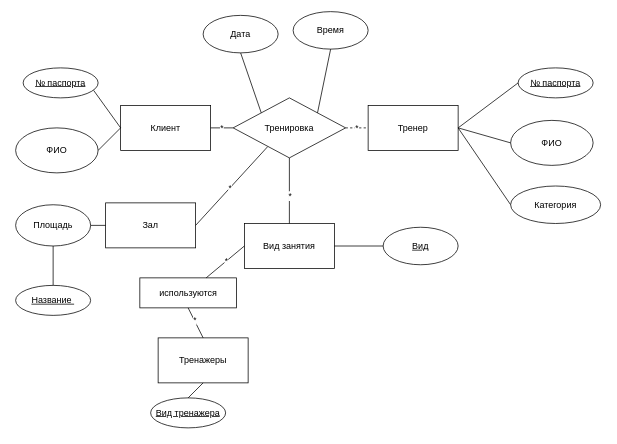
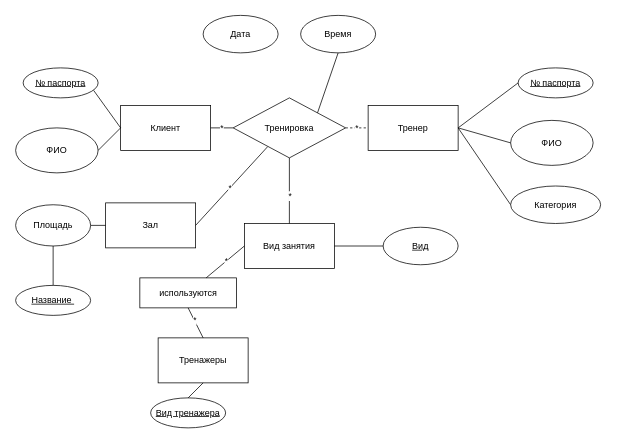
  <mxCell id="0" />
  <mxCell id="1" parent="0" />
  <mxCell id="2" value="&lt;font style=&quot;vertical-align: inherit;&quot;&gt;&lt;font style=&quot;vertical-align: inherit;&quot;&gt;Клиент&lt;/font&gt;&lt;/font&gt;" style="rounded=0;whiteSpace=wrap;html=1;" vertex="1" parent="1"><mxGeometry x="160" y="140" width="120" height="60" as="geometry" /></mxCell>
  <mxCell id="3" value="&lt;font style=&quot;vertical-align: inherit;&quot;&gt;&lt;font style=&quot;vertical-align: inherit;&quot;&gt;Тренер&lt;/font&gt;&lt;/font&gt;" style="rounded=0;whiteSpace=wrap;html=1;" vertex="1" parent="1"><mxGeometry x="490" y="140" width="120" height="60" as="geometry" /></mxCell>
  <mxCell id="4" value="&lt;font style=&quot;vertical-align: inherit;&quot;&gt;&lt;font style=&quot;vertical-align: inherit;&quot;&gt;ФИО&lt;/font&gt;&lt;/font&gt;" style="ellipse;whiteSpace=wrap;html=1;" vertex="1" parent="1"><mxGeometry x="20" y="170" width="110" height="60" as="geometry" /></mxCell>
  <mxCell id="5" value="&lt;font style=&quot;vertical-align: inherit;&quot;&gt;&lt;font style=&quot;vertical-align: inherit;&quot;&gt;ФИО&lt;/font&gt;&lt;/font&gt;" style="ellipse;whiteSpace=wrap;html=1;" vertex="1" parent="1"><mxGeometry x="680" y="160" width="110" height="60" as="geometry" /></mxCell>
  <mxCell id="6" value="&lt;font style=&quot;vertical-align: inherit;&quot;&gt;&lt;font style=&quot;vertical-align: inherit;&quot;&gt;Тренировка&lt;/font&gt;&lt;/font&gt;" style="rhombus;whiteSpace=wrap;html=1;" vertex="1" parent="1"><mxGeometry x="310" y="130" width="150" height="80" as="geometry" /></mxCell>
  <mxCell id="7" value="&lt;font style=&quot;vertical-align: inherit;&quot;&gt;&lt;font style=&quot;vertical-align: inherit;&quot;&gt;Дата&lt;/font&gt;&lt;/font&gt;" style="ellipse;whiteSpace=wrap;html=1;" vertex="1" parent="1"><mxGeometry x="270" y="20" width="100" height="50" as="geometry" /></mxCell>
- <mxCell id="8" value="&lt;font style=&quot;vertical-align: inherit;&quot;&gt;&lt;font style=&quot;vertical-align: inherit;&quot;&gt;&lt;font style=&quot;vertical-align: inherit;&quot;&gt;&lt;font style=&quot;vertical-align: inherit;&quot;&gt;Время&lt;/font&gt;&lt;/font&gt;&lt;/font&gt;&lt;/font&gt;" style="ellipse;whiteSpace=wrap;html=1;" vertex="1" parent="1"><mxGeometry x="390" y="15" width="100" height="50" as="geometry" /></mxCell>
+ <mxCell id="8" value="&lt;font style=&quot;vertical-align: inherit;&quot;&gt;&lt;font style=&quot;vertical-align: inherit;&quot;&gt;&lt;font style=&quot;vertical-align: inherit;&quot;&gt;&lt;font style=&quot;vertical-align: inherit;&quot;&gt;Время&lt;/font&gt;&lt;/font&gt;&lt;/font&gt;&lt;/font&gt;" style="ellipse;whiteSpace=wrap;html=1;" vertex="1" parent="1"><mxGeometry x="400" y="20" width="100" height="50" as="geometry" /></mxCell>
  <mxCell id="9" value="&lt;font style=&quot;vertical-align: inherit;&quot;&gt;&lt;font style=&quot;vertical-align: inherit;&quot;&gt;Вид занятия&lt;/font&gt;&lt;/font&gt;" style="rounded=0;whiteSpace=wrap;html=1;" vertex="1" parent="1"><mxGeometry x="325" y="297.5" width="120" height="60" as="geometry" /></mxCell>
  <mxCell id="10" value="" style="endArrow=none;html=1;rounded=0;exitX=0.94;exitY=0.75;exitDx=0;exitDy=0;entryX=0;entryY=0.5;entryDx=0;entryDy=0;exitPerimeter=0;" edge="1" parent="1" source="37" target="2"><mxGeometry width="50" height="50" relative="1" as="geometry"><mxPoint x="130" y="115" as="sourcePoint" /><mxPoint x="450" y="280" as="targetPoint" /></mxGeometry></mxCell>
  <mxCell id="11" value="" style="endArrow=none;html=1;rounded=0;exitX=1;exitY=0.5;exitDx=0;exitDy=0;entryX=0;entryY=0.5;entryDx=0;entryDy=0;" edge="1" parent="1" source="4" target="2"><mxGeometry width="50" height="50" relative="1" as="geometry"><mxPoint x="400" y="330" as="sourcePoint" /><mxPoint x="450" y="280" as="targetPoint" /></mxGeometry></mxCell>
  <mxCell id="12" value="" style="endArrow=none;html=1;rounded=0;exitX=1;exitY=0.5;exitDx=0;exitDy=0;entryX=0;entryY=0.5;entryDx=0;entryDy=0;" edge="1" parent="1" source="2" target="6"><mxGeometry width="50" height="50" relative="1" as="geometry"><mxPoint x="400" y="330" as="sourcePoint" /><mxPoint x="450" y="280" as="targetPoint" /></mxGeometry></mxCell>
  <mxCell id="13" value="&lt;font style=&quot;vertical-align: inherit;&quot;&gt;&lt;font style=&quot;vertical-align: inherit;&quot;&gt;*&lt;/font&gt;&lt;/font&gt;" style="edgeLabel;html=1;align=center;verticalAlign=middle;resizable=0;points=[];" vertex="1" connectable="0" parent="12"><mxGeometry x="-0.067" y="1" relative="1" as="geometry"><mxPoint as="offset" /></mxGeometry></mxCell>
  <mxCell id="14" value="" style="endArrow=none;html=1;rounded=0;exitX=1;exitY=0.5;exitDx=0;exitDy=0;entryX=0;entryY=0.5;entryDx=0;entryDy=0;dashed=1;" edge="1" parent="1" source="6" target="3"><mxGeometry width="50" height="50" relative="1" as="geometry"><mxPoint x="400" y="330" as="sourcePoint" /><mxPoint x="450" y="280" as="targetPoint" /></mxGeometry></mxCell>
  <mxCell id="15" value="&lt;font style=&quot;vertical-align: inherit;&quot;&gt;&lt;font style=&quot;vertical-align: inherit;&quot;&gt;*&lt;/font&gt;&lt;/font&gt;" style="edgeLabel;html=1;align=center;verticalAlign=middle;resizable=0;points=[];" vertex="1" connectable="0" parent="14"><mxGeometry x="-0.067" y="1" relative="1" as="geometry"><mxPoint as="offset" /></mxGeometry></mxCell>
  <mxCell id="16" value="" style="endArrow=none;html=1;rounded=0;entryX=0.5;entryY=1;entryDx=0;entryDy=0;exitX=0.5;exitY=0;exitDx=0;exitDy=0;" edge="1" parent="1" source="9" target="6"><mxGeometry width="50" height="50" relative="1" as="geometry"><mxPoint x="390" y="270" as="sourcePoint" /><mxPoint x="450" y="280" as="targetPoint" /></mxGeometry></mxCell>
  <mxCell id="17" value="&lt;font style=&quot;vertical-align: inherit;&quot;&gt;&lt;font style=&quot;vertical-align: inherit;&quot;&gt;*&lt;/font&gt;&lt;/font&gt;" style="edgeLabel;html=1;align=center;verticalAlign=middle;resizable=0;points=[];" vertex="1" connectable="0" parent="16"><mxGeometry x="-0.165" relative="1" as="geometry"><mxPoint as="offset" /></mxGeometry></mxCell>
- <mxCell id="18" value="" style="endArrow=none;html=1;rounded=0;entryX=0.5;entryY=1;entryDx=0;entryDy=0;exitX=0;exitY=0;exitDx=0;exitDy=0;" edge="1" parent="1" source="6" target="7"><mxGeometry width="50" height="50" relative="1" as="geometry"><mxPoint x="450" y="300" as="sourcePoint" /><mxPoint x="450" y="280" as="targetPoint" /></mxGeometry></mxCell>
  <mxCell id="19" value="" style="endArrow=none;html=1;rounded=0;exitX=1;exitY=0.5;exitDx=0;exitDy=0;entryX=0;entryY=0.5;entryDx=0;entryDy=0;" edge="1" parent="1" source="9" target="42"><mxGeometry width="50" height="50" relative="1" as="geometry"><mxPoint x="400" y="330" as="sourcePoint" /><mxPoint x="500" y="327.5" as="targetPoint" /></mxGeometry></mxCell>
  <mxCell id="20" value="" style="endArrow=none;html=1;rounded=0;entryX=0;entryY=0.5;entryDx=0;entryDy=0;" edge="1" parent="1" target="36"><mxGeometry width="50" height="50" relative="1" as="geometry"><mxPoint x="610" y="170" as="sourcePoint" /><mxPoint x="680" y="115" as="targetPoint" /></mxGeometry></mxCell>
  <mxCell id="21" value="" style="endArrow=none;html=1;rounded=0;entryX=1;entryY=0.5;entryDx=0;entryDy=0;exitX=0;exitY=0.5;exitDx=0;exitDy=0;" edge="1" parent="1" source="5" target="3"><mxGeometry width="50" height="50" relative="1" as="geometry"><mxPoint x="400" y="330" as="sourcePoint" /><mxPoint x="450" y="280" as="targetPoint" /></mxGeometry></mxCell>
  <mxCell id="22" value="" style="endArrow=none;html=1;rounded=0;entryX=1;entryY=0.5;entryDx=0;entryDy=0;exitX=0;exitY=0.5;exitDx=0;exitDy=0;" edge="1" parent="1" source="23" target="3"><mxGeometry width="50" height="50" relative="1" as="geometry"><mxPoint x="660" y="280" as="sourcePoint" /><mxPoint x="450" y="280" as="targetPoint" /></mxGeometry></mxCell>
  <mxCell id="23" value="&lt;font style=&quot;vertical-align: inherit;&quot;&gt;&lt;font style=&quot;vertical-align: inherit;&quot;&gt;Категория&lt;/font&gt;&lt;/font&gt;" style="ellipse;whiteSpace=wrap;html=1;" vertex="1" parent="1"><mxGeometry x="680" y="247.5" width="120" height="50" as="geometry" /></mxCell>
  <mxCell id="24" value="&lt;font style=&quot;vertical-align: inherit;&quot;&gt;&lt;font style=&quot;vertical-align: inherit;&quot;&gt;Зал&lt;/font&gt;&lt;/font&gt;" style="rounded=0;whiteSpace=wrap;html=1;" vertex="1" parent="1"><mxGeometry x="140" y="270" width="120" height="60" as="geometry" /></mxCell>
  <mxCell id="25" value="" style="endArrow=none;html=1;rounded=0;exitX=0.5;exitY=0;exitDx=0;exitDy=0;" edge="1" parent="1" source="39" target="38"><mxGeometry width="50" height="50" relative="1" as="geometry"><mxPoint x="70" y="357.5" as="sourcePoint" /><mxPoint x="450" y="280" as="targetPoint" /></mxGeometry></mxCell>
  <mxCell id="26" value="" style="endArrow=none;html=1;rounded=0;exitX=1;exitY=0.5;exitDx=0;exitDy=0;entryX=0.307;entryY=0.813;entryDx=0;entryDy=0;entryPerimeter=0;" edge="1" parent="1" source="24" target="6"><mxGeometry width="50" height="50" relative="1" as="geometry"><mxPoint x="400" y="330" as="sourcePoint" /><mxPoint x="330" y="300" as="targetPoint" /></mxGeometry></mxCell>
  <mxCell id="27" value="&lt;font style=&quot;vertical-align: inherit;&quot;&gt;&lt;font style=&quot;vertical-align: inherit;&quot;&gt;*&lt;/font&gt;&lt;/font&gt;" style="edgeLabel;html=1;align=center;verticalAlign=middle;resizable=0;points=[];" vertex="1" connectable="0" parent="26"><mxGeometry x="-0.045" relative="1" as="geometry"><mxPoint as="offset" /></mxGeometry></mxCell>
  <mxCell id="28" value="&lt;font style=&quot;vertical-align: inherit;&quot;&gt;&lt;font style=&quot;vertical-align: inherit;&quot;&gt;Тренажеры&lt;/font&gt;&lt;/font&gt;" style="rounded=0;whiteSpace=wrap;html=1;" vertex="1" parent="1"><mxGeometry x="210" y="450" width="120" height="60" as="geometry" /></mxCell>
  <mxCell id="29" value="" style="endArrow=none;html=1;rounded=0;exitX=0.5;exitY=1;exitDx=0;exitDy=0;entryX=0.5;entryY=0;entryDx=0;entryDy=0;" edge="1" parent="1" source="28" target="41"><mxGeometry width="50" height="50" relative="1" as="geometry"><mxPoint x="400" y="330" as="sourcePoint" /><mxPoint x="260" y="520" as="targetPoint" /></mxGeometry></mxCell>
  <mxCell id="30" value="&lt;font style=&quot;vertical-align: inherit;&quot;&gt;&lt;font style=&quot;vertical-align: inherit;&quot;&gt;используются&lt;/font&gt;&lt;/font&gt;" style="whiteSpace=wrap;html=1;rounded=0;" vertex="1" parent="1"><mxGeometry x="185.63" y="370" width="128.75" height="40" as="geometry" /></mxCell>
  <mxCell id="31" value="" style="endArrow=none;html=1;rounded=0;entryX=0;entryY=0.5;entryDx=0;entryDy=0;" edge="1" parent="1" source="30" target="9"><mxGeometry width="50" height="50" relative="1" as="geometry"><mxPoint x="400" y="330" as="sourcePoint" /><mxPoint x="360" y="340" as="targetPoint" /></mxGeometry></mxCell>
  <mxCell id="32" value="&lt;font style=&quot;vertical-align: inherit;&quot;&gt;&lt;font style=&quot;vertical-align: inherit;&quot;&gt;*&lt;/font&gt;&lt;/font&gt;" style="edgeLabel;html=1;align=center;verticalAlign=middle;resizable=0;points=[];" vertex="1" connectable="0" parent="31"><mxGeometry x="0.051" relative="1" as="geometry"><mxPoint as="offset" /></mxGeometry></mxCell>
  <mxCell id="33" value="" style="endArrow=none;html=1;rounded=0;exitX=0.5;exitY=1;exitDx=0;exitDy=0;entryX=0.5;entryY=0;entryDx=0;entryDy=0;" edge="1" parent="1" source="30" target="28"><mxGeometry width="50" height="50" relative="1" as="geometry"><mxPoint x="400" y="330" as="sourcePoint" /><mxPoint x="450" y="280" as="targetPoint" /></mxGeometry></mxCell>
  <mxCell id="34" value="&lt;font style=&quot;vertical-align: inherit;&quot;&gt;&lt;font style=&quot;vertical-align: inherit;&quot;&gt;*&lt;/font&gt;&lt;/font&gt;" style="edgeLabel;html=1;align=center;verticalAlign=middle;resizable=0;points=[];" vertex="1" connectable="0" parent="33"><mxGeometry x="-0.2" y="1" relative="1" as="geometry"><mxPoint as="offset" /></mxGeometry></mxCell>
  <mxCell id="35" value="" style="endArrow=none;html=1;rounded=0;entryX=0.5;entryY=1;entryDx=0;entryDy=0;exitX=1;exitY=0;exitDx=0;exitDy=0;" edge="1" parent="1" source="6" target="8"><mxGeometry width="50" height="50" relative="1" as="geometry"><mxPoint x="400" y="330" as="sourcePoint" /><mxPoint x="450" y="280" as="targetPoint" /></mxGeometry></mxCell>
  <mxCell id="36" value="&lt;font style=&quot;vertical-align: inherit;&quot;&gt;&lt;font style=&quot;vertical-align: inherit;&quot;&gt;№ паспорта&lt;/font&gt;&lt;/font&gt;" style="ellipse;whiteSpace=wrap;html=1;align=center;fontStyle=4;" vertex="1" parent="1"><mxGeometry x="690" y="90" width="100" height="40" as="geometry" /></mxCell>
  <mxCell id="37" value="&lt;font style=&quot;vertical-align: inherit;&quot;&gt;&lt;font style=&quot;vertical-align: inherit;&quot;&gt;№ паспорта&lt;/font&gt;&lt;/font&gt;" style="ellipse;whiteSpace=wrap;html=1;align=center;fontStyle=4;" vertex="1" parent="1"><mxGeometry x="30" y="90" width="100" height="40" as="geometry" /></mxCell>
  <mxCell id="38" value="&lt;font style=&quot;vertical-align: inherit;&quot;&gt;&lt;font style=&quot;vertical-align: inherit;&quot;&gt;Площадь&lt;/font&gt;&lt;/font&gt;" style="ellipse;whiteSpace=wrap;html=1;" vertex="1" parent="1"><mxGeometry x="20" y="272.5" width="100" height="55" as="geometry" /></mxCell>
  <mxCell id="39" value="&lt;font style=&quot;vertical-align: inherit;&quot;&gt;&lt;font style=&quot;vertical-align: inherit;&quot;&gt;Название&amp;nbsp;&lt;/font&gt;&lt;/font&gt;" style="ellipse;whiteSpace=wrap;html=1;align=center;fontStyle=4;" vertex="1" parent="1"><mxGeometry x="20" y="380" width="100" height="40" as="geometry" /></mxCell>
  <mxCell id="40" value="" style="endArrow=none;html=1;rounded=0;exitX=1;exitY=0.5;exitDx=0;exitDy=0;entryX=0;entryY=0.5;entryDx=0;entryDy=0;" edge="1" parent="1" source="38" target="24"><mxGeometry width="50" height="50" relative="1" as="geometry"><mxPoint x="400" y="430" as="sourcePoint" /><mxPoint x="450" y="380" as="targetPoint" /></mxGeometry></mxCell>
  <mxCell id="41" value="&lt;font style=&quot;vertical-align: inherit;&quot;&gt;&lt;font style=&quot;vertical-align: inherit;&quot;&gt;Вид тренажера&lt;/font&gt;&lt;/font&gt;" style="ellipse;whiteSpace=wrap;html=1;align=center;fontStyle=4;" vertex="1" parent="1"><mxGeometry x="200" y="530" width="100" height="40" as="geometry" /></mxCell>
  <mxCell id="42" value="&lt;font style=&quot;vertical-align: inherit;&quot;&gt;&lt;font style=&quot;vertical-align: inherit;&quot;&gt;Вид&lt;/font&gt;&lt;/font&gt;" style="ellipse;whiteSpace=wrap;html=1;align=center;fontStyle=4;" vertex="1" parent="1"><mxGeometry x="510" y="302.5" width="100" height="50" as="geometry" /></mxCell>
